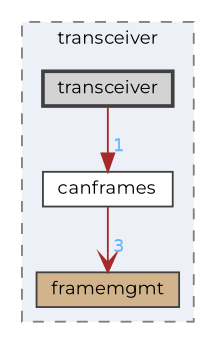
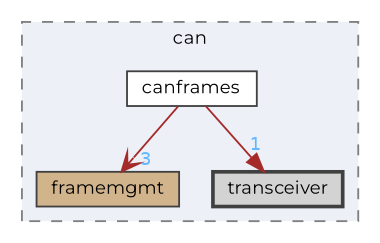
  digraph {
    compound=true
    fontname=Montserrat
    node [color=grey25 fontname=Montserrat fontsize=10 shape=box style=filled]
    edge [color=brown fontcolor=steelblue1 fontname=Montserrat fontsize=10 labeldistance=1.5 labelfontname=Helvetica labelfontsize=10]
    n1 [fillcolor=white height=0.2 label=canframes width=0.4]
    n2 [fillcolor=tan height=0.2 label=framemgmt width=0.4]
    n3 [fillcolor=lightgrey height=0.2 label=transceiver style="filled,bold" width=0.4]
    subgraph cluster_1 {
      bgcolor="#edf0f7"
      fontsize=10
-     label=transceiver
+     label=can
      pencolor=grey50
      style="filled,dashed"
      n1
      n2
      n3
    }
    n1 -> n2 [arrowhead=vee headlabel=3]
-   n3 -> n1 [arrowhead=normal headlabel=1]
+   n1 -> n3 [arrowhead=normal headlabel=1]
  }
